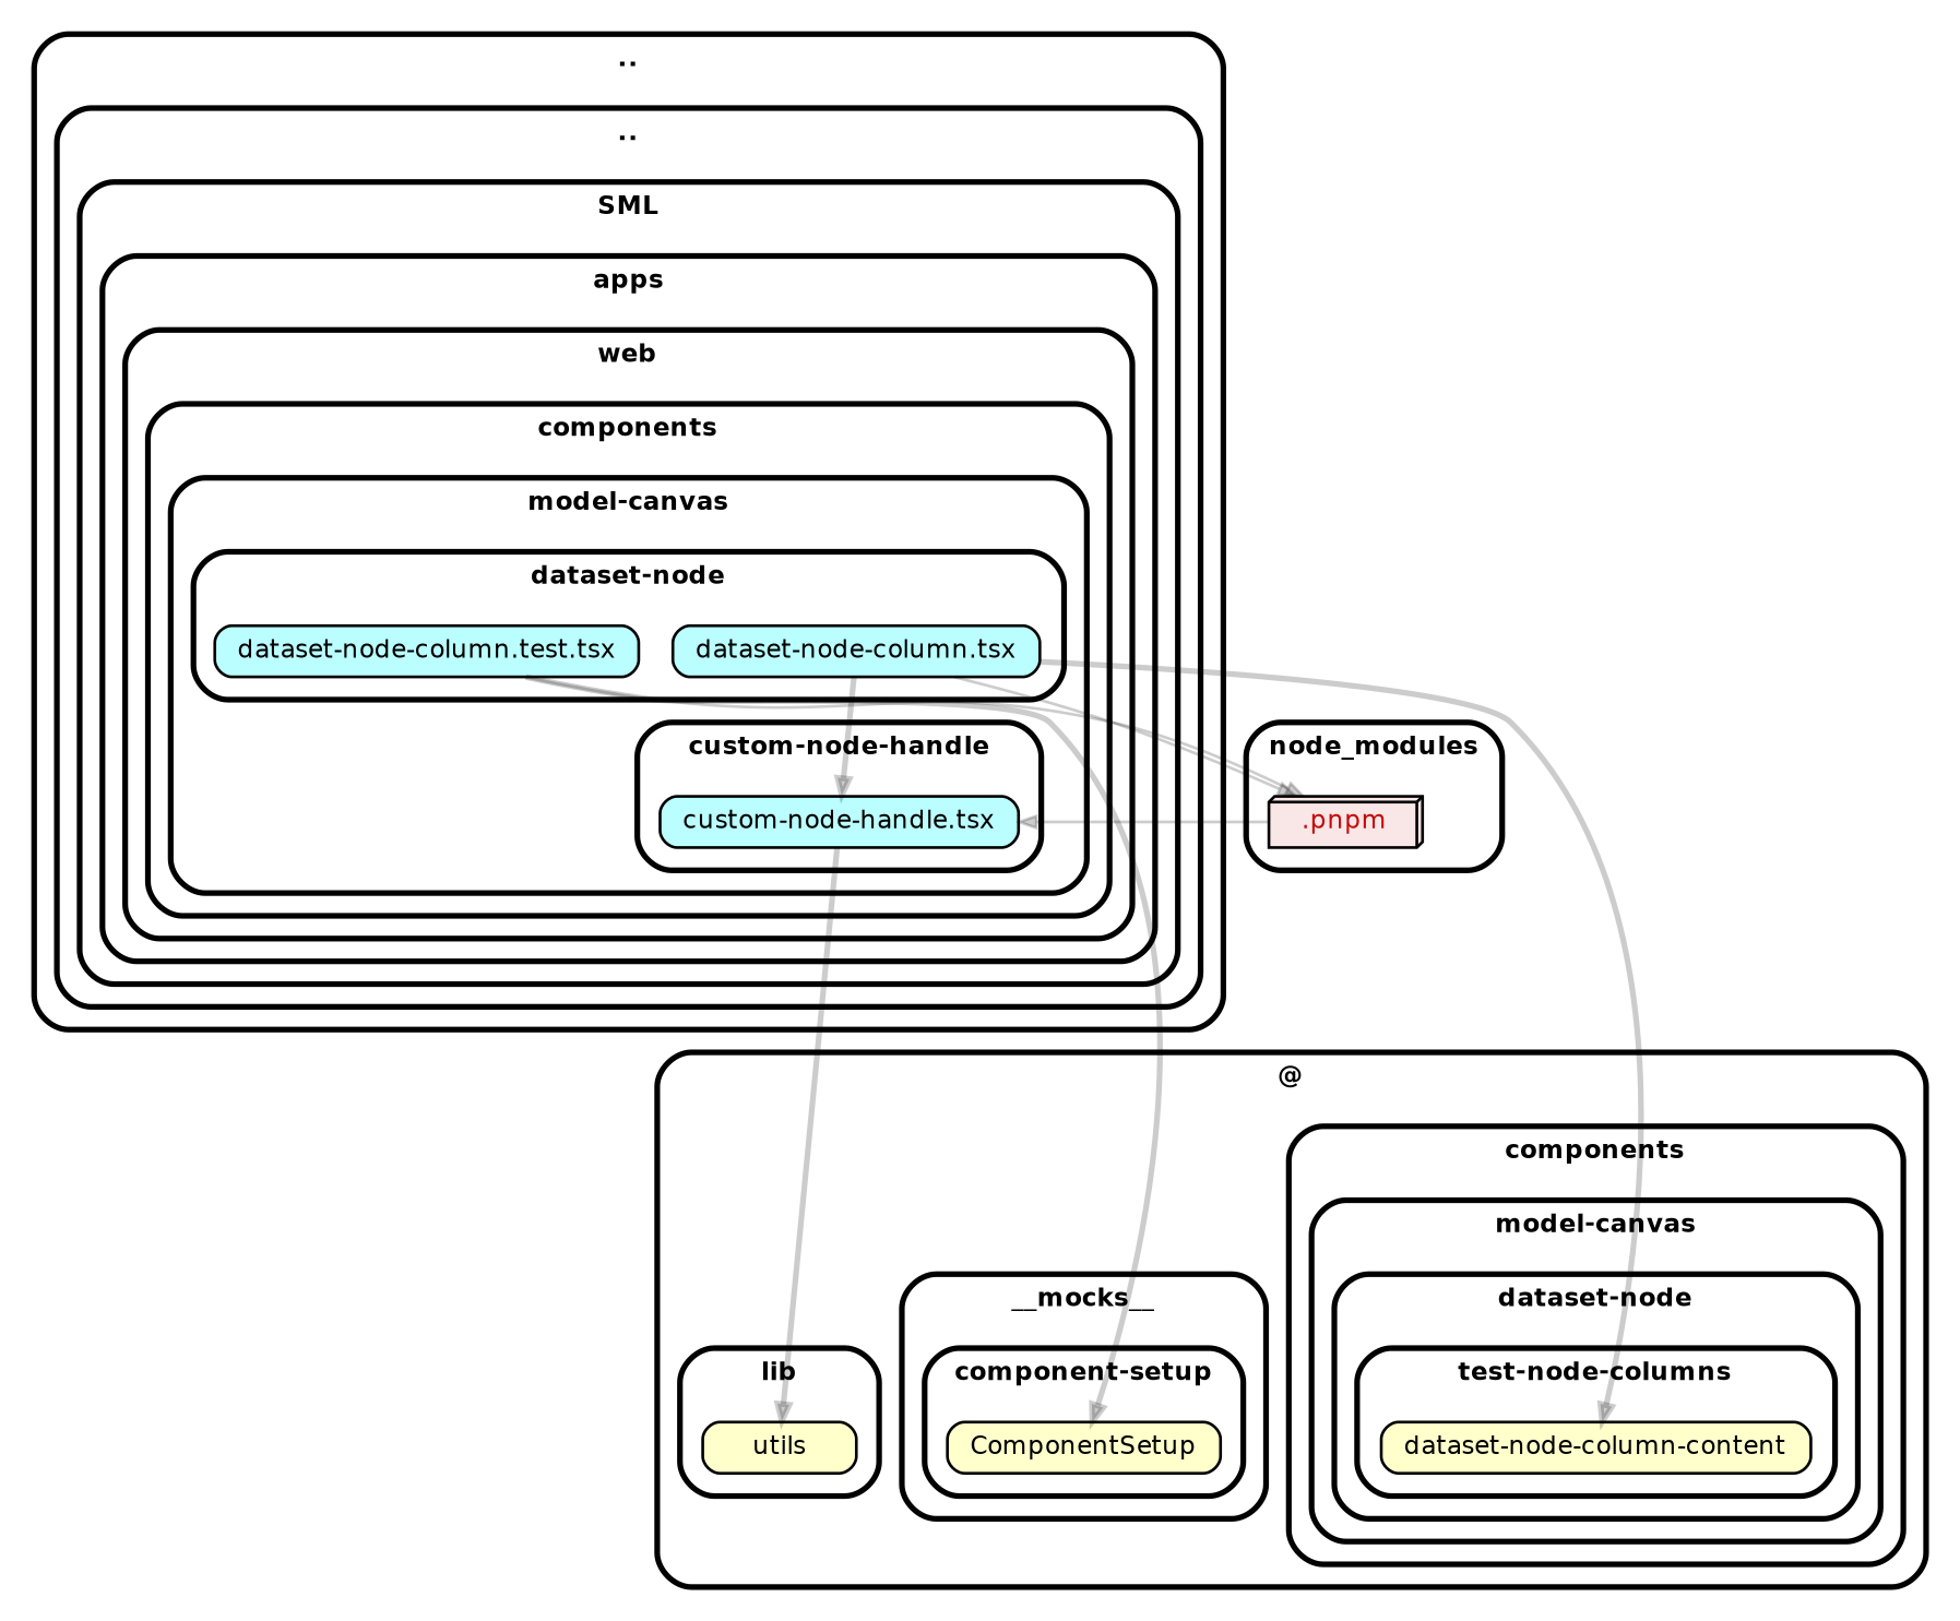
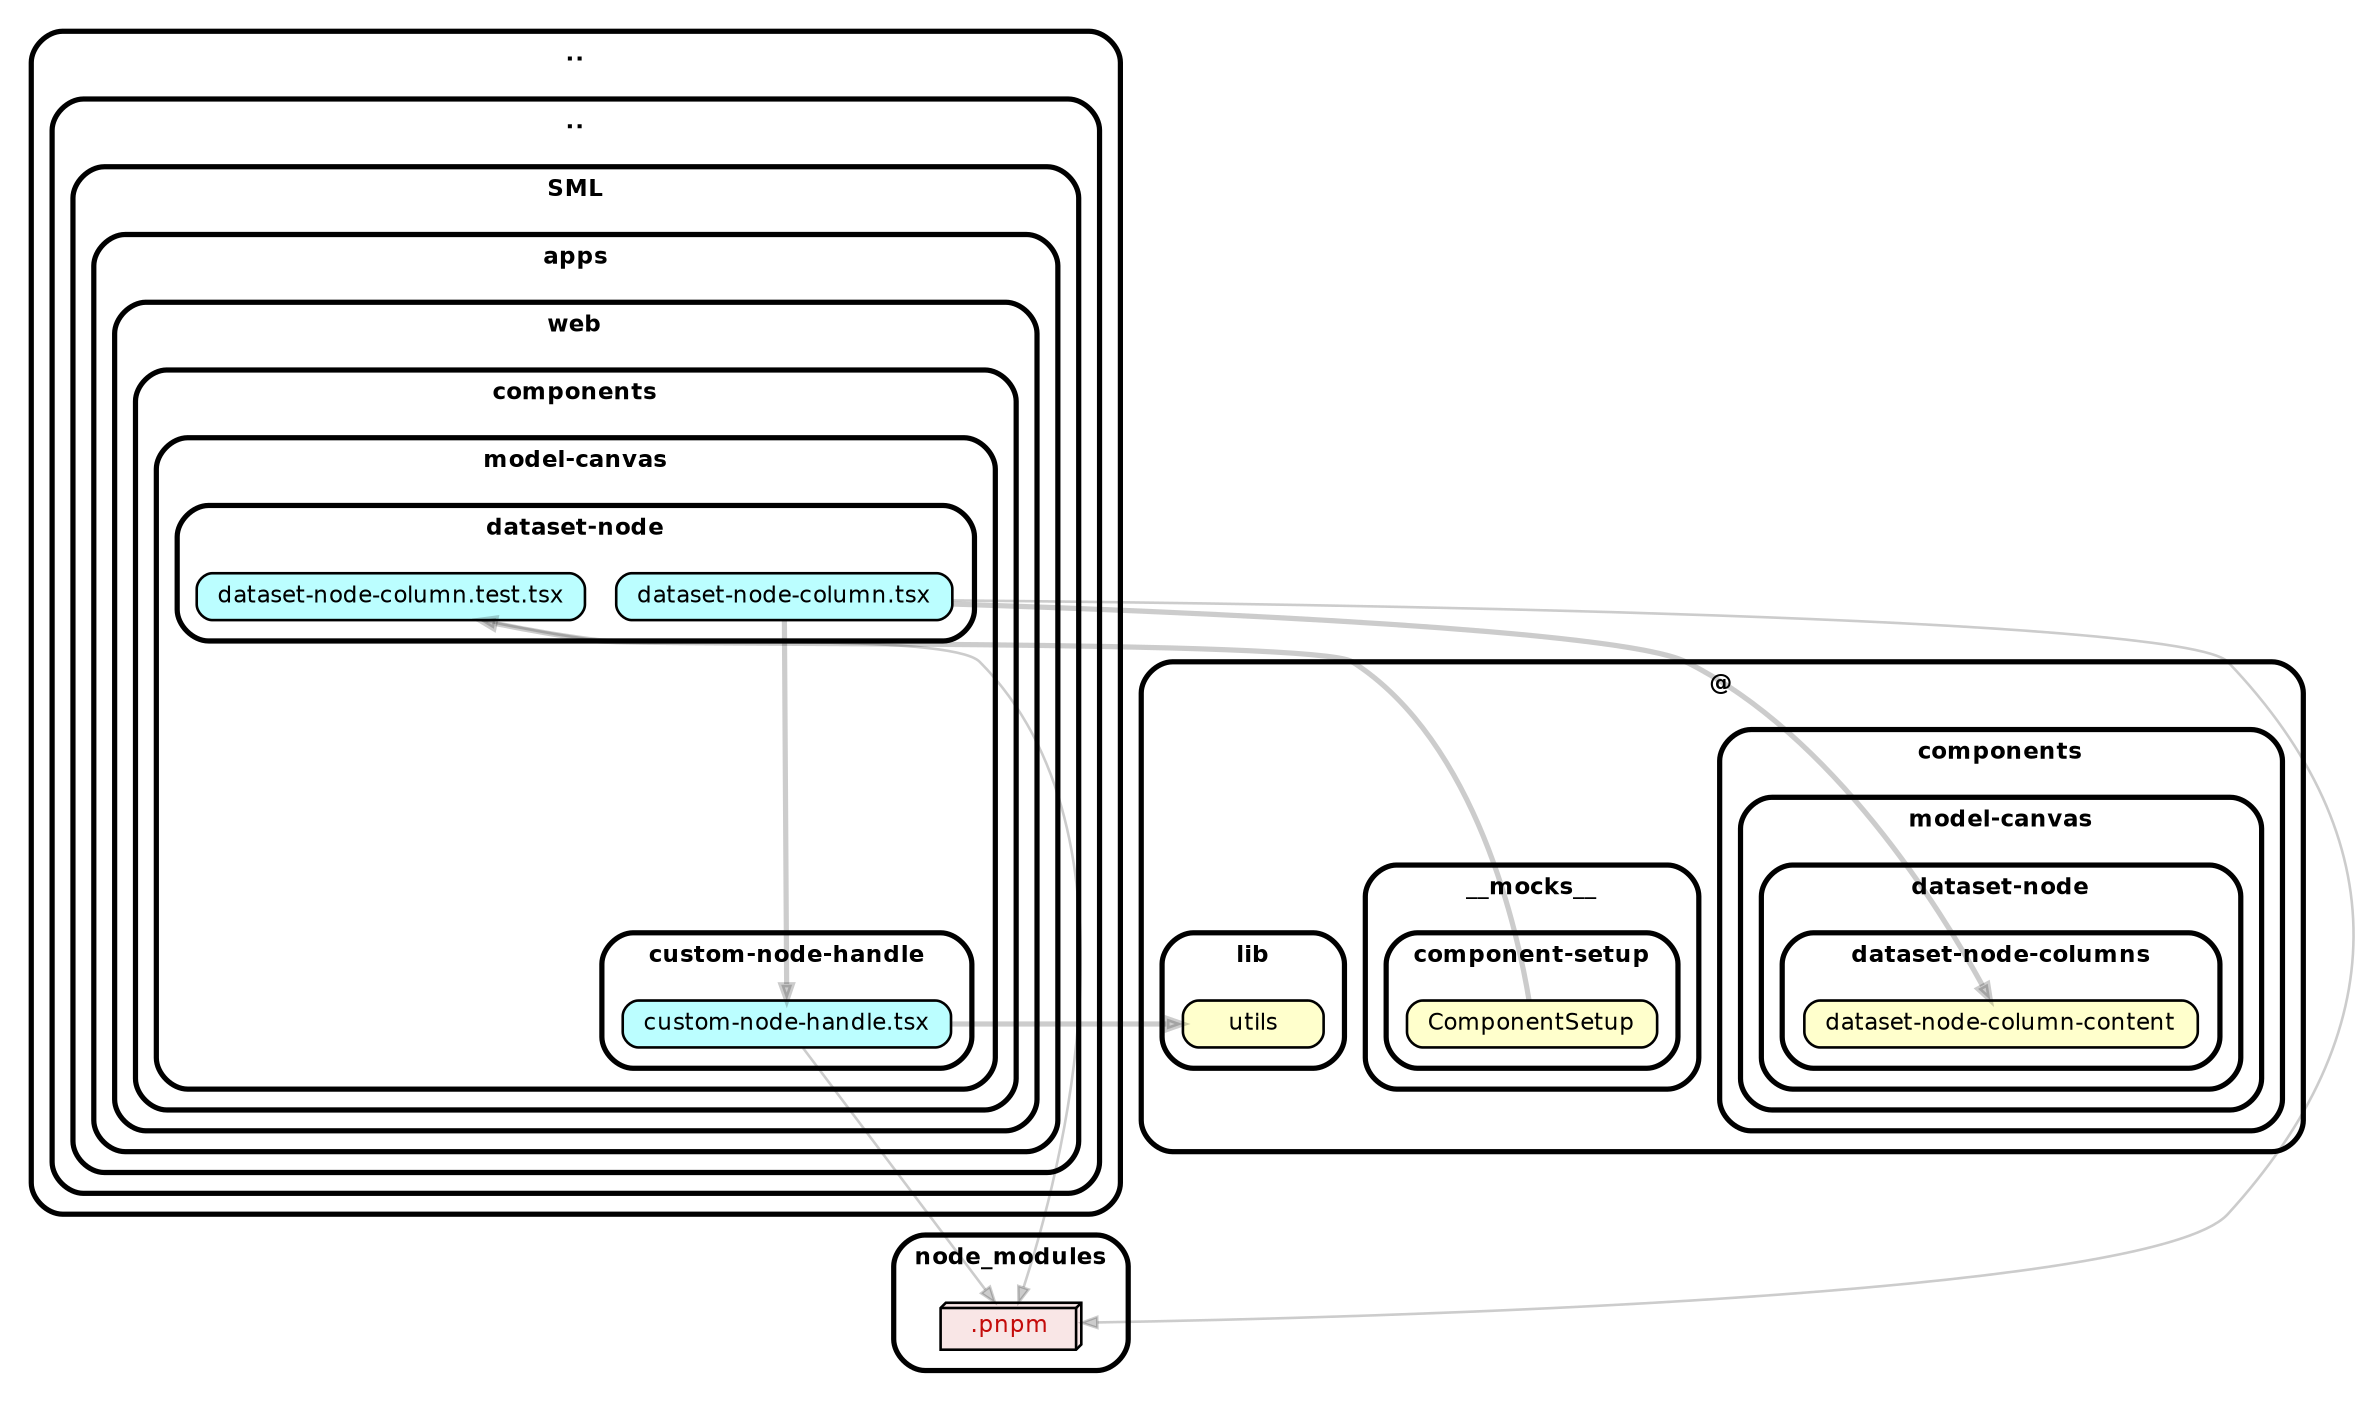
  strict digraph {
    compound=true
    fillcolor="#ffffff"
    fontname="Helvetica-bold"
    fontsize=9
    nodesep=0.16
    rankdir=TB
    ranksep=0.18
    splines=true
    style="rounded,bold,filled"
    node [color=black fillcolor="#bbfeff" fontcolor=black fontname=Helvetica fontsize=9 shape=box style="rounded, filled"]
    edge [arrowhead=normal arrowsize=0.6 color="#00000033" fontname=Helvetica fontsize=9 penwidth=2.0]
    n1 [height=0.2 label=<custom-node-handle.tsx>]
    n2 [height=0.2 label=<dataset-node-column.test.tsx>]
    n3 [height=0.2 label=<dataset-node-column.tsx>]
    n4 [fillcolor="#ffffcc" height=0.2 label=<ComponentSetup>]
    n5 [fillcolor="#ffffcc" height=0.2 label=<dataset-node-column-content>]
    n6 [fillcolor="#ffffcc" height=0.2 label=<utils>]
    n7 [fillcolor="#c40b0a1a" fontcolor="#c40b0a" height=0.2 label=<.pnpm> shape=box3d]
    subgraph cluster_1 {
      label=".."
      subgraph cluster_2 {
        label=".."
        subgraph cluster_3 {
          label=SML
          subgraph cluster_4 {
            label=apps
            subgraph cluster_5 {
              label=web
              subgraph cluster_6 {
                label=components
                subgraph cluster_7 {
                  label="model-canvas"
                  subgraph cluster_8 {
                    label="custom-node-handle"
                    n1
                  }
                  subgraph cluster_9 {
                    label="dataset-node"
                    n2
                    n3
                  }
                }
              }
            }
          }
        }
      }
    }
    subgraph cluster_10 {
      label="@"
      subgraph cluster_11 {
        label=__mocks__
        subgraph cluster_12 {
          label="component-setup"
          n4
        }
      }
      subgraph cluster_13 {
        label=components
        subgraph cluster_14 {
          label="model-canvas"
          subgraph cluster_15 {
            label="dataset-node"
            subgraph cluster_16 {
-             label="test-node-columns"
+             label="dataset-node-columns"
              n5
            }
          }
        }
      }
      subgraph cluster_17 {
        label=lib
        n6
      }
    }
    subgraph cluster_18 {
      label=node_modules
      n7
    }
    n1 -> n6
-   n7 -> n1 [penwidth=1.0]
-   n2 -> n4
+   n1 -> n7 [penwidth=1.0]
+   n4 -> n2
    n2 -> n7 [penwidth=1.0]
    n3 -> n1
    n3 -> n5
    n3 -> n7 [penwidth=1.0]
  }
